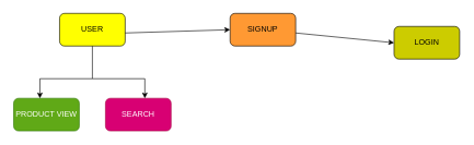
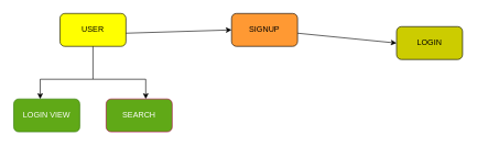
  <mxCell id="0" />
  <mxCell id="1" parent="0" />
  <mxCell id="2" value="USER" style="rounded=1;whiteSpace=wrap;html=1;fillColor=#FFFF00;" vertex="1" parent="1"><mxGeometry x="90" y="20" width="100" height="50" as="geometry" /></mxCell>
  <mxCell id="3" value="SIGNUP" style="rounded=1;whiteSpace=wrap;html=1;fillColor=#FF9933;" vertex="1" parent="1"><mxGeometry x="350" y="20" width="100" height="50" as="geometry" /></mxCell>
  <mxCell id="4" value="LOGIN" style="rounded=1;whiteSpace=wrap;html=1;fillColor=#CCCC00;" vertex="1" parent="1"><mxGeometry x="600" y="40" width="100" height="50" as="geometry" /></mxCell>
- <mxCell id="5" value="PRODUCT VIEW" style="rounded=1;whiteSpace=wrap;html=1;fillColor=#60a917;fontColor=#ffffff;strokeColor=#2D7600;" vertex="1" parent="1"><mxGeometry x="20" y="150" width="100" height="50" as="geometry" /></mxCell>
- <mxCell id="6" value="SEARCH" style="rounded=1;whiteSpace=wrap;html=1;fillColor=#d80073;fontColor=#ffffff;strokeColor=#A50040;" vertex="1" parent="1"><mxGeometry x="160" y="150" width="100" height="50" as="geometry" /></mxCell>
+ <mxCell id="5" value="LOGIN VIEW" style="rounded=1;whiteSpace=wrap;html=1;fillColor=#60a917;fontColor=#ffffff;strokeColor=#2D7600;" vertex="1" parent="1"><mxGeometry x="20" y="150" width="100" height="50" as="geometry" /></mxCell>
+ <mxCell id="6" value="SEARCH" style="rounded=1;whiteSpace=wrap;html=1;fillColor=#60a917;fontColor=#ffffff;strokeColor=#A50040;" vertex="1" parent="1"><mxGeometry x="160" y="150" width="100" height="50" as="geometry" /></mxCell>
  <mxCell id="7" value="" style="endArrow=none;html=1;rounded=0;" edge="1" parent="1"><mxGeometry width="50" height="50" relative="1" as="geometry"><mxPoint x="140" y="120" as="sourcePoint" /><mxPoint x="140" y="70" as="targetPoint" /></mxGeometry></mxCell>
  <mxCell id="8" value="" style="endArrow=none;html=1;rounded=0;" edge="1" parent="1"><mxGeometry width="50" height="50" relative="1" as="geometry"><mxPoint x="60" y="120" as="sourcePoint" /><mxPoint x="220" y="120" as="targetPoint" /><Array as="points"><mxPoint x="140" y="120" /></Array></mxGeometry></mxCell>
  <mxCell id="9" value="" style="endArrow=classic;html=1;rounded=0;" edge="1" parent="1"><mxGeometry width="50" height="50" relative="1" as="geometry"><mxPoint x="60" y="120" as="sourcePoint" /><mxPoint x="60" y="150" as="targetPoint" /><Array as="points" /></mxGeometry></mxCell>
  <mxCell id="10" value="" style="endArrow=classic;html=1;rounded=0;" edge="1" parent="1"><mxGeometry width="50" height="50" relative="1" as="geometry"><mxPoint x="220" y="120" as="sourcePoint" /><mxPoint x="220" y="150" as="targetPoint" /><Array as="points" /></mxGeometry></mxCell>
  <mxCell id="11" value="" style="endArrow=classic;html=1;rounded=0;entryX=0;entryY=0.5;entryDx=0;entryDy=0;" edge="1" parent="1" target="3"><mxGeometry width="50" height="50" relative="1" as="geometry"><mxPoint x="190" y="50" as="sourcePoint" /><mxPoint x="240" y="0" as="targetPoint" /><Array as="points" /></mxGeometry></mxCell>
  <mxCell id="12" value="" style="endArrow=classic;html=1;rounded=0;entryX=0;entryY=0.5;entryDx=0;entryDy=0;" edge="1" parent="1" target="4"><mxGeometry width="50" height="50" relative="1" as="geometry"><mxPoint x="450" y="50" as="sourcePoint" /><mxPoint x="500" y="0" as="targetPoint" /><Array as="points" /></mxGeometry></mxCell>
